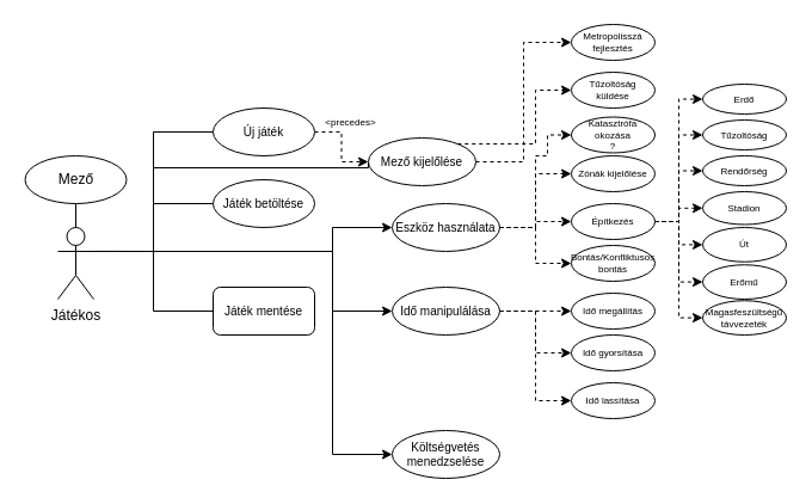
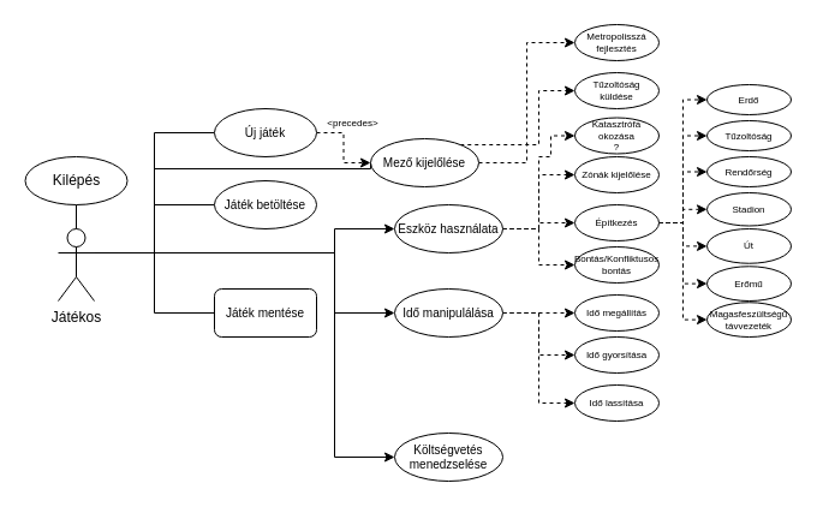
  <mxCell id="0" />
  <mxCell id="1" parent="0" />
  <mxCell id="2" style="edgeStyle=orthogonalEdgeStyle;rounded=0;orthogonalLoop=1;jettySize=auto;html=1;entryX=0.5;entryY=1;entryDx=0;entryDy=0;endArrow=none;endFill=0;" edge="1" parent="1" source="9" target="10"><mxGeometry relative="1" as="geometry" /></mxCell>
  <mxCell id="3" style="rounded=0;orthogonalLoop=1;jettySize=auto;html=1;entryX=0;entryY=0.5;entryDx=0;entryDy=0;endArrow=none;endFill=0;edgeStyle=orthogonalEdgeStyle;" edge="1" parent="1" source="9" target="12"><mxGeometry relative="1" as="geometry"><Array as="points"><mxPoint x="128" y="210" /><mxPoint x="128" y="110" /></Array></mxGeometry></mxCell>
  <mxCell id="4" style="rounded=0;orthogonalLoop=1;jettySize=auto;html=1;entryX=0;entryY=0.5;entryDx=0;entryDy=0;endArrow=none;endFill=0;edgeStyle=orthogonalEdgeStyle;exitX=1;exitY=0.333;exitDx=0;exitDy=0;exitPerimeter=0;" edge="1" parent="1" source="9" target="13"><mxGeometry relative="1" as="geometry" /></mxCell>
  <mxCell id="5" style="rounded=0;orthogonalLoop=1;jettySize=auto;html=1;entryX=0;entryY=0.5;entryDx=0;entryDy=0;endArrow=none;endFill=0;edgeStyle=orthogonalEdgeStyle;" edge="1" parent="1" source="9" target="14"><mxGeometry relative="1" as="geometry"><Array as="points"><mxPoint x="128" y="210" /><mxPoint x="128" y="260" /></Array></mxGeometry></mxCell>
  <mxCell id="6" value="" style="edgeStyle=orthogonalEdgeStyle;rounded=0;orthogonalLoop=1;jettySize=auto;html=1;fontSize=8;endArrow=classic;endFill=1;entryX=0;entryY=0.5;entryDx=0;entryDy=0;" edge="1" parent="1" source="9" target="24"><mxGeometry relative="1" as="geometry"><Array as="points"><mxPoint x="278" y="210" /><mxPoint x="278" y="190" /></Array></mxGeometry></mxCell>
  <mxCell id="7" value="" style="edgeStyle=orthogonalEdgeStyle;rounded=0;orthogonalLoop=1;jettySize=auto;html=1;fontSize=8;endArrow=classic;endFill=1;" edge="1" parent="1" source="9" target="28"><mxGeometry relative="1" as="geometry"><Array as="points"><mxPoint x="278" y="210" /><mxPoint x="278" y="260" /></Array></mxGeometry></mxCell>
  <mxCell id="8" style="edgeStyle=orthogonalEdgeStyle;rounded=0;orthogonalLoop=1;jettySize=auto;html=1;entryX=0;entryY=0.5;entryDx=0;entryDy=0;fontSize=8;endArrow=classic;endFill=1;" edge="1" parent="1" source="9" target="44"><mxGeometry relative="1" as="geometry"><Array as="points"><mxPoint x="278" y="210" /><mxPoint x="278" y="380" /></Array></mxGeometry></mxCell>
  <mxCell id="9" value="Játékos" style="shape=umlActor;verticalLabelPosition=bottom;verticalAlign=top;html=1;" vertex="1" parent="1"><mxGeometry x="48" y="190" width="30" height="60" as="geometry" /></mxCell>
- <mxCell id="10" value="Mező" style="ellipse;whiteSpace=wrap;html=1;" vertex="1" parent="1"><mxGeometry x="20.5" y="130" width="85" height="40" as="geometry" /></mxCell>
+ <mxCell id="10" value="Kilépés" style="ellipse;whiteSpace=wrap;html=1;" vertex="1" parent="1"><mxGeometry x="20.5" y="130" width="85" height="40" as="geometry" /></mxCell>
  <mxCell id="11" value="" style="edgeStyle=orthogonalEdgeStyle;rounded=0;orthogonalLoop=1;jettySize=auto;html=1;dashed=1;endArrow=classic;endFill=1;" edge="1" parent="1" source="12" target="18"><mxGeometry relative="1" as="geometry" /></mxCell>
  <mxCell id="12" value="Új játék" style="ellipse;whiteSpace=wrap;html=1;fontSize=10;" vertex="1" parent="1"><mxGeometry x="178" y="90" width="85" height="40" as="geometry" /></mxCell>
  <mxCell id="13" value="Játék betöltése" style="ellipse;whiteSpace=wrap;html=1;fontSize=10;" vertex="1" parent="1"><mxGeometry x="178" y="150" width="85" height="40" as="geometry" /></mxCell>
  <mxCell id="14" value="Játék mentése" style="whiteSpace=wrap;html=1;fontSize=10;rounded=1;" vertex="1" parent="1"><mxGeometry x="178" y="240" width="85" height="40" as="geometry" /></mxCell>
  <mxCell id="15" style="rounded=0;orthogonalLoop=1;jettySize=auto;html=1;entryX=0;entryY=0.5;entryDx=0;entryDy=0;endArrow=none;endFill=0;exitX=1;exitY=0.333;exitDx=0;exitDy=0;exitPerimeter=0;edgeStyle=orthogonalEdgeStyle;" edge="1" parent="1" source="9" target="18"><mxGeometry relative="1" as="geometry"><mxPoint x="128" y="270.004" as="sourcePoint" /><mxPoint x="299" y="110" as="targetPoint" /><Array as="points"><mxPoint x="128" y="210" /><mxPoint x="128" y="140" /><mxPoint x="308" y="140" /></Array></mxGeometry></mxCell>
  <mxCell id="16" value="" style="edgeStyle=orthogonalEdgeStyle;rounded=0;orthogonalLoop=1;jettySize=auto;html=1;dashed=1;fontSize=8;endArrow=classic;endFill=1;entryX=0;entryY=0.5;entryDx=0;entryDy=0;" edge="1" parent="1" source="18" target="46"><mxGeometry relative="1" as="geometry"><Array as="points"><mxPoint x="448" y="120" /><mxPoint x="448" y="75" /></Array></mxGeometry></mxCell>
  <mxCell id="17" style="edgeStyle=orthogonalEdgeStyle;rounded=0;orthogonalLoop=1;jettySize=auto;html=1;entryX=0;entryY=0.5;entryDx=0;entryDy=0;dashed=1;fontSize=8;endArrow=classic;endFill=1;" edge="1" parent="1" source="18" target="52"><mxGeometry relative="1" as="geometry" /></mxCell>
  <mxCell id="18" value="Mező kijelőlése" style="ellipse;whiteSpace=wrap;html=1;fontSize=10;" vertex="1" parent="1"><mxGeometry x="308" y="115" width="90" height="40" as="geometry" /></mxCell>
  <mxCell id="19" value="&amp;lt;precedes&amp;gt;" style="text;html=1;strokeColor=none;fillColor=none;align=center;verticalAlign=middle;whiteSpace=wrap;rounded=0;fontSize=8;" vertex="1" parent="1"><mxGeometry x="271" y="97" width="45" height="10" as="geometry" /></mxCell>
  <mxCell id="20" value="" style="edgeStyle=orthogonalEdgeStyle;rounded=0;orthogonalLoop=1;jettySize=auto;html=1;dashed=1;fontSize=8;endArrow=classic;endFill=1;" edge="1" parent="1" source="24" target="32"><mxGeometry relative="1" as="geometry"><Array as="points"><mxPoint x="448" y="190" /><mxPoint x="448" y="145" /></Array></mxGeometry></mxCell>
  <mxCell id="21" value="" style="edgeStyle=orthogonalEdgeStyle;rounded=0;orthogonalLoop=1;jettySize=auto;html=1;dashed=1;fontSize=8;endArrow=classic;endFill=1;" edge="1" parent="1" source="24" target="40"><mxGeometry relative="1" as="geometry" /></mxCell>
  <mxCell id="22" style="edgeStyle=orthogonalEdgeStyle;rounded=0;orthogonalLoop=1;jettySize=auto;html=1;entryX=0;entryY=0.5;entryDx=0;entryDy=0;dashed=1;fontSize=8;endArrow=classic;endFill=1;" edge="1" parent="1" source="24" target="50"><mxGeometry relative="1" as="geometry" /></mxCell>
  <mxCell id="23" style="edgeStyle=orthogonalEdgeStyle;rounded=0;orthogonalLoop=1;jettySize=auto;html=1;entryX=0;entryY=0.5;entryDx=0;entryDy=0;dashed=1;fontSize=8;endArrow=classic;endFill=1;" edge="1" parent="1" source="24" target="51"><mxGeometry relative="1" as="geometry"><Array as="points"><mxPoint x="448" y="190" /><mxPoint x="448" y="130" /><mxPoint x="458" y="130" /><mxPoint x="458" y="113" /></Array></mxGeometry></mxCell>
  <mxCell id="24" value="Eszköz használata" style="ellipse;whiteSpace=wrap;html=1;verticalAlign=middle;align=center;fontSize=10;" vertex="1" parent="1"><mxGeometry x="328" y="170" width="90" height="40" as="geometry" /></mxCell>
  <mxCell id="25" style="edgeStyle=orthogonalEdgeStyle;rounded=0;orthogonalLoop=1;jettySize=auto;html=1;fontSize=8;endArrow=classic;endFill=1;dashed=1;" edge="1" parent="1" source="28" target="29"><mxGeometry relative="1" as="geometry" /></mxCell>
  <mxCell id="26" value="" style="edgeStyle=orthogonalEdgeStyle;rounded=0;orthogonalLoop=1;jettySize=auto;html=1;fontSize=8;endArrow=classic;endFill=1;dashed=1;" edge="1" parent="1" source="28" target="30"><mxGeometry relative="1" as="geometry" /></mxCell>
  <mxCell id="27" value="" style="edgeStyle=orthogonalEdgeStyle;rounded=0;orthogonalLoop=1;jettySize=auto;html=1;fontSize=8;endArrow=classic;endFill=1;entryX=0;entryY=0.5;entryDx=0;entryDy=0;exitX=1;exitY=0.5;exitDx=0;exitDy=0;dashed=1;" edge="1" parent="1" source="28" target="31"><mxGeometry relative="1" as="geometry"><Array as="points"><mxPoint x="448" y="260" /><mxPoint x="448" y="335" /></Array></mxGeometry></mxCell>
  <mxCell id="28" value="Idő manipulálása" style="ellipse;whiteSpace=wrap;html=1;verticalAlign=middle;fontSize=10;" vertex="1" parent="1"><mxGeometry x="328" y="240" width="90" height="40" as="geometry" /></mxCell>
  <mxCell id="29" value="Idő megállítás" style="ellipse;whiteSpace=wrap;html=1;verticalAlign=middle;fontSize=8;" vertex="1" parent="1"><mxGeometry x="478" y="245" width="70" height="30" as="geometry" /></mxCell>
  <mxCell id="30" value="Idő gyorsítása" style="ellipse;whiteSpace=wrap;html=1;verticalAlign=middle;fontSize=8;" vertex="1" parent="1"><mxGeometry x="478" y="280" width="70" height="30" as="geometry" /></mxCell>
  <mxCell id="31" value="Idő lassítása" style="ellipse;whiteSpace=wrap;html=1;verticalAlign=middle;fontSize=8;" vertex="1" parent="1"><mxGeometry x="478" y="320" width="70" height="30" as="geometry" /></mxCell>
  <mxCell id="32" value="Zónák kijelőlése" style="ellipse;whiteSpace=wrap;html=1;fontSize=8;" vertex="1" parent="1"><mxGeometry x="478" y="130" width="70" height="30" as="geometry" /></mxCell>
  <mxCell id="33" value="" style="edgeStyle=orthogonalEdgeStyle;rounded=0;orthogonalLoop=1;jettySize=auto;html=1;dashed=1;fontSize=8;endArrow=classic;endFill=1;entryX=0;entryY=0.5;entryDx=0;entryDy=0;" edge="1" parent="1" source="40" target="41"><mxGeometry relative="1" as="geometry" /></mxCell>
  <mxCell id="34" value="" style="edgeStyle=orthogonalEdgeStyle;rounded=0;orthogonalLoop=1;jettySize=auto;html=1;dashed=1;fontSize=8;endArrow=classic;endFill=1;" edge="1" parent="1" source="40" target="42"><mxGeometry relative="1" as="geometry" /></mxCell>
  <mxCell id="35" value="" style="edgeStyle=orthogonalEdgeStyle;rounded=0;orthogonalLoop=1;jettySize=auto;html=1;dashed=1;fontSize=8;endArrow=classic;endFill=1;" edge="1" parent="1" source="40" target="43"><mxGeometry relative="1" as="geometry" /></mxCell>
  <mxCell id="36" value="" style="edgeStyle=orthogonalEdgeStyle;rounded=0;orthogonalLoop=1;jettySize=auto;html=1;fontSize=8;endArrow=classic;endFill=1;entryX=0;entryY=0.5;entryDx=0;entryDy=0;dashed=1;" edge="1" parent="1" source="40" target="45"><mxGeometry relative="1" as="geometry" /></mxCell>
  <mxCell id="37" style="edgeStyle=orthogonalEdgeStyle;rounded=0;orthogonalLoop=1;jettySize=auto;html=1;entryX=0;entryY=0.5;entryDx=0;entryDy=0;dashed=1;fontSize=8;endArrow=classic;endFill=1;" edge="1" parent="1" source="40" target="47"><mxGeometry relative="1" as="geometry" /></mxCell>
  <mxCell id="38" style="edgeStyle=orthogonalEdgeStyle;rounded=0;orthogonalLoop=1;jettySize=auto;html=1;entryX=0;entryY=0.5;entryDx=0;entryDy=0;dashed=1;fontSize=8;endArrow=classic;endFill=1;" edge="1" parent="1" source="40" target="48"><mxGeometry relative="1" as="geometry" /></mxCell>
  <mxCell id="39" style="edgeStyle=orthogonalEdgeStyle;rounded=0;orthogonalLoop=1;jettySize=auto;html=1;entryX=0;entryY=0.5;entryDx=0;entryDy=0;dashed=1;fontSize=8;endArrow=classic;endFill=1;" edge="1" parent="1" source="40" target="49"><mxGeometry relative="1" as="geometry" /></mxCell>
  <mxCell id="40" value="Építkezés" style="ellipse;whiteSpace=wrap;html=1;fontSize=8;" vertex="1" parent="1"><mxGeometry x="478" y="170" width="70" height="30" as="geometry" /></mxCell>
  <mxCell id="41" value="Rendőrség" style="ellipse;whiteSpace=wrap;html=1;fontSize=8;" vertex="1" parent="1"><mxGeometry x="588" y="130" width="70" height="25" as="geometry" /></mxCell>
  <mxCell id="42" value="Stadion" style="ellipse;whiteSpace=wrap;html=1;fontSize=8;" vertex="1" parent="1"><mxGeometry x="588" y="160" width="70" height="27.5" as="geometry" /></mxCell>
  <mxCell id="43" value="Út" style="ellipse;whiteSpace=wrap;html=1;fontSize=8;" vertex="1" parent="1"><mxGeometry x="588" y="190" width="70" height="28.75" as="geometry" /></mxCell>
  <mxCell id="44" value="Költségvetés menedzselése" style="ellipse;whiteSpace=wrap;html=1;verticalAlign=middle;align=center;fontSize=10;" vertex="1" parent="1"><mxGeometry x="328" y="360" width="90" height="40" as="geometry" /></mxCell>
  <mxCell id="45" value="Tűzoltóság" style="ellipse;whiteSpace=wrap;html=1;fontSize=8;" vertex="1" parent="1"><mxGeometry x="588" y="100" width="70" height="25" as="geometry" /></mxCell>
  <mxCell id="46" value="Tűzoltóság küldése" style="ellipse;whiteSpace=wrap;html=1;fontSize=8;" vertex="1" parent="1"><mxGeometry x="478" y="60" width="70" height="30" as="geometry" /></mxCell>
  <mxCell id="47" value="Erőmű" style="ellipse;whiteSpace=wrap;html=1;fontSize=8;" vertex="1" parent="1"><mxGeometry x="588" y="221.25" width="70" height="28.75" as="geometry" /></mxCell>
  <mxCell id="48" value="&lt;div&gt;Magasfeszültségű&lt;/div&gt;&lt;div&gt;távvezeték&lt;/div&gt;" style="ellipse;whiteSpace=wrap;html=1;fontSize=8;" vertex="1" parent="1"><mxGeometry x="588" y="251.25" width="70" height="28.75" as="geometry" /></mxCell>
  <mxCell id="49" value="Erdő" style="ellipse;whiteSpace=wrap;html=1;fontSize=8;" vertex="1" parent="1"><mxGeometry x="588" y="70" width="70" height="25" as="geometry" /></mxCell>
  <mxCell id="50" value="Bontás/Konfliktusos bontás" style="ellipse;whiteSpace=wrap;html=1;fontSize=8;" vertex="1" parent="1"><mxGeometry x="478" y="205" width="70" height="30" as="geometry" /></mxCell>
  <mxCell id="51" value="&lt;div&gt;Katasztrófa okozása&lt;/div&gt;&lt;div&gt;?&lt;br&gt;&lt;/div&gt;" style="ellipse;whiteSpace=wrap;html=1;fontSize=8;" vertex="1" parent="1"><mxGeometry x="478" y="97.5" width="70" height="30" as="geometry" /></mxCell>
  <mxCell id="52" value="&lt;div&gt;Metropolisszá&lt;/div&gt;&lt;div&gt;fejlesztés&lt;br&gt;&lt;/div&gt;" style="ellipse;whiteSpace=wrap;html=1;fontSize=8;" vertex="1" parent="1"><mxGeometry x="478" y="20" width="70" height="30" as="geometry" /></mxCell>
